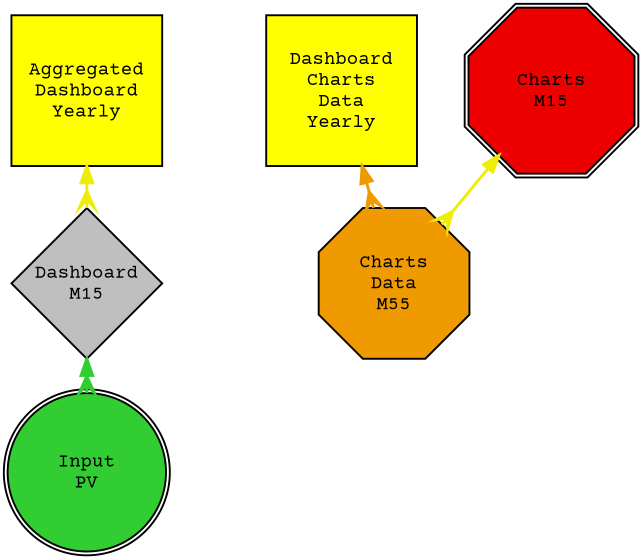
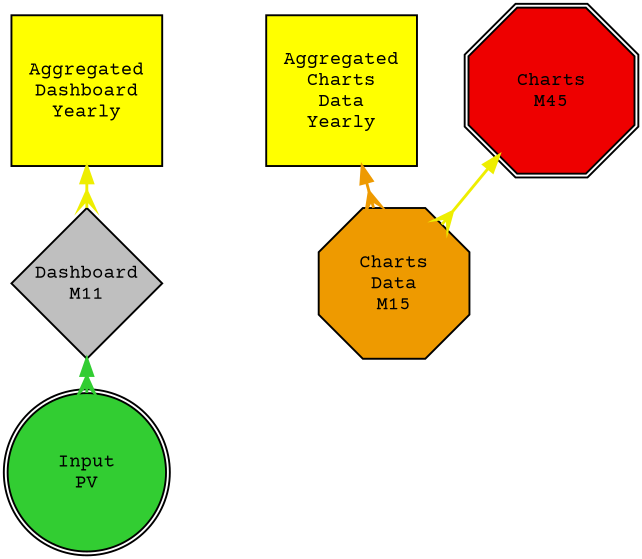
  digraph {
    fontname="Courier Prime"
    nodesep=0.75
    node [fillcolor=yellow fixedsize=true fontname="Courier Prime" fontsize=20 penwidth=2 shape=box style=filled]
    edge [arrowhead=crow arrowsize=1.75 color=yellow2 dir=both fontname="Courier Prime" penwidth=3]
    n1 [fillcolor=limegreen height=2.2 label="Input\nPV" shape=doublecircle width=2.2]
-   n2 [fillcolor=grey75 height=2.2 label="Dashboard\nM15" shape=diamond width=2.2]
+   n2 [fillcolor=grey75 height=2.2 label="Dashboard\nM11" shape=diamond width=2.2]
    n3 [height=2.2 label="Aggregated\nDashboard\nYearly" width=2.2]
-   n4 [fillcolor=orange2 height=2.2 label="Charts\nData\nM55" shape=octagon width=2.2]
-   n5 [height=2.2 label="Dashboard\nCharts\nData\nYearly" width=2.2]
-   n6 [fillcolor=red2 height=2.2 label="Charts\nM15" shape=doubleoctagon width=2.2]
+   n4 [fillcolor=orange2 height=2.2 label="Charts\nData\nM15" shape=octagon width=2.2]
+   n5 [height=2.2 label="Aggregated\nCharts\nData\nYearly" width=2.2]
+   n6 [fillcolor=red2 height=2.2 label="Charts\nM45" shape=doubleoctagon width=2.2]
    n2 -> n1 [color=limegreen]
    n3 -> n2
    n5 -> n4 [color=orange2]
    n6 -> n4
  }
